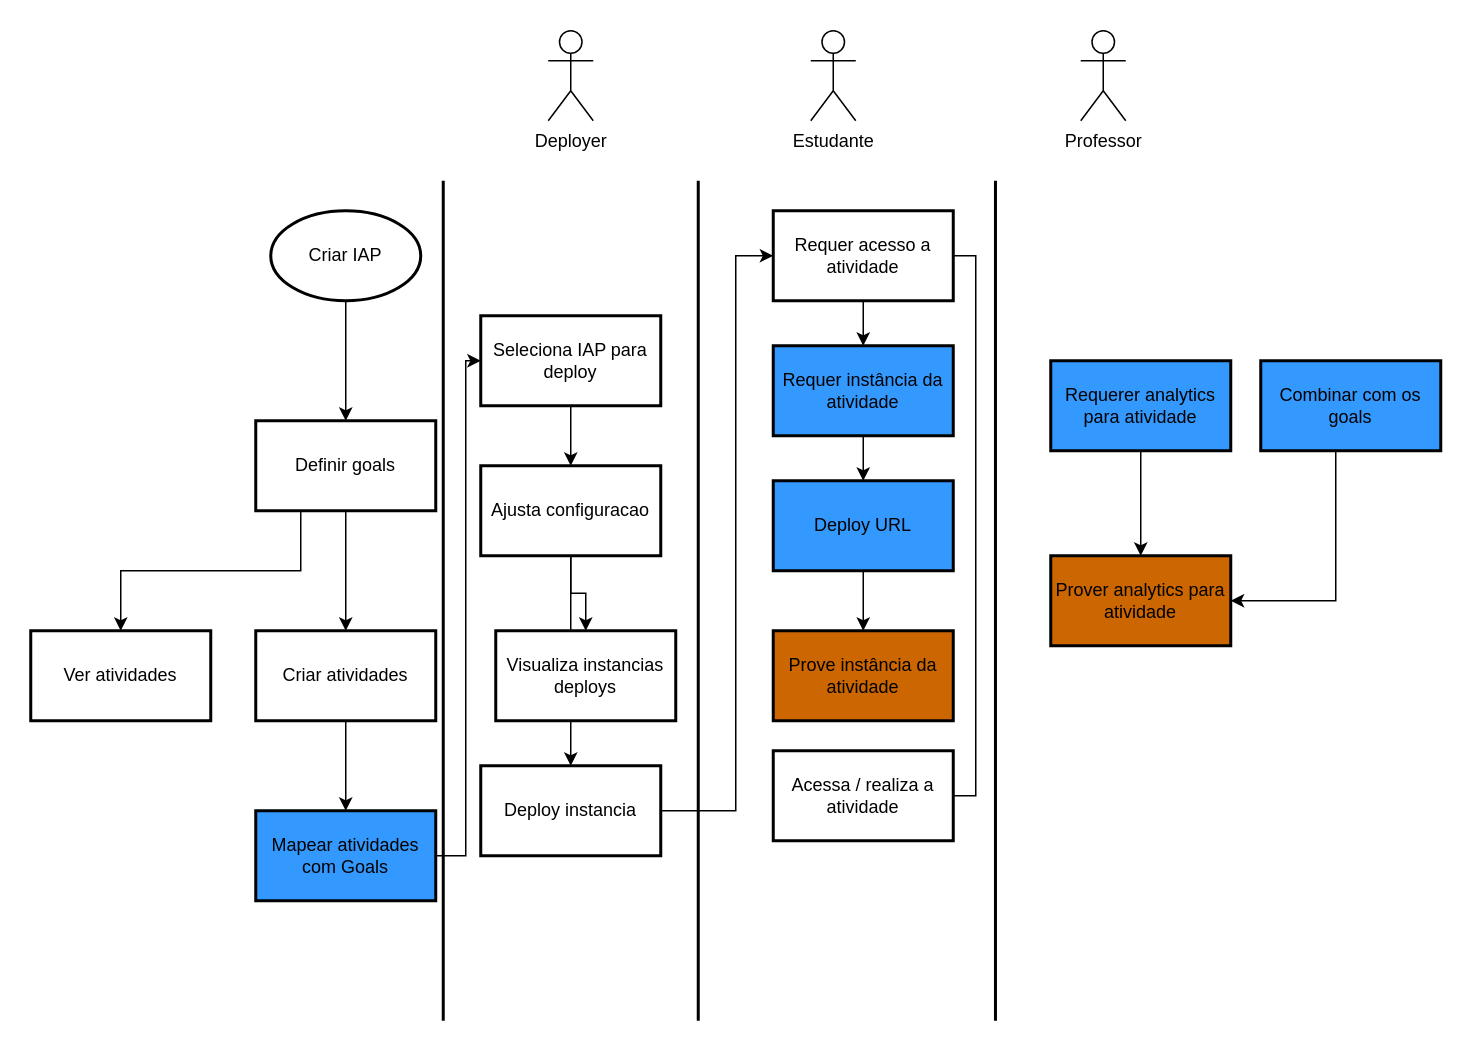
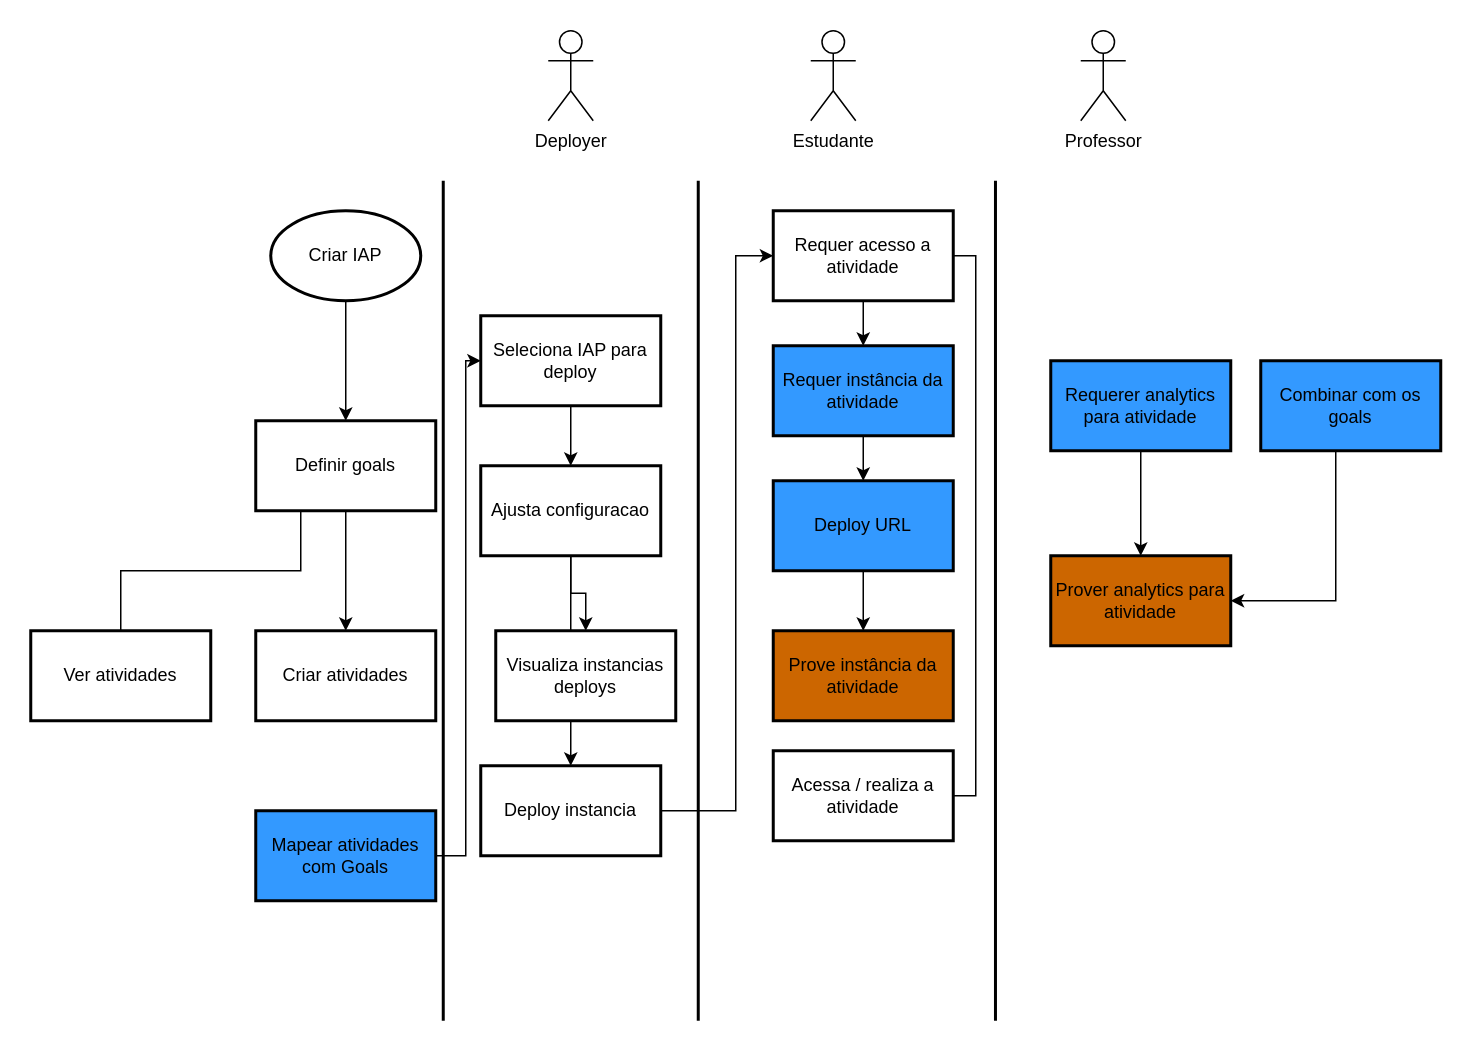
  <mxCell id="0" />
  <mxCell id="1" parent="0" />
  <mxCell id="2" value="" style="line;strokeWidth=2;direction=south;html=1;" parent="1" vertex="1"><mxGeometry x="290" y="120" width="10" height="560" as="geometry" /></mxCell>
  <mxCell id="3" value="" style="line;strokeWidth=2;direction=south;html=1;" parent="1" vertex="1"><mxGeometry x="460" y="120" width="10" height="560" as="geometry" /></mxCell>
  <mxCell id="4" value="" style="line;strokeWidth=2;direction=south;html=1;" parent="1" vertex="1"><mxGeometry x="650" y="120" width="26.3" height="560" as="geometry" /></mxCell>
  <mxCell id="5" value="Deployer" style="shape=umlActor;verticalLabelPosition=bottom;verticalAlign=top;html=1;outlineConnect=0;" parent="1" vertex="1"><mxGeometry x="365" y="20" width="30" height="60" as="geometry" /></mxCell>
  <mxCell id="6" value="Estudante" style="shape=umlActor;verticalLabelPosition=bottom;verticalAlign=top;html=1;outlineConnect=0;" parent="1" vertex="1"><mxGeometry x="540" y="20" width="30" height="60" as="geometry" /></mxCell>
  <mxCell id="7" value="Professor" style="shape=umlActor;verticalLabelPosition=bottom;verticalAlign=top;html=1;outlineConnect=0;" parent="1" vertex="1"><mxGeometry x="720" y="20" width="30" height="60" as="geometry" /></mxCell>
  <mxCell id="8" value="" style="edgeStyle=orthogonalEdgeStyle;rounded=0;orthogonalLoop=1;jettySize=auto;html=1;" parent="1" source="9" target="12" edge="1"><mxGeometry relative="1" as="geometry" /></mxCell>
  <mxCell id="9" value="Criar IAP" style="strokeWidth=2;html=1;shape=mxgraph.flowchart.start_1;whiteSpace=wrap;" parent="1" vertex="1"><mxGeometry x="180" y="140" width="100" height="60" as="geometry" /></mxCell>
  <mxCell id="10" value="" style="edgeStyle=orthogonalEdgeStyle;rounded=0;orthogonalLoop=1;jettySize=auto;html=1;" parent="1" source="12" target="14" edge="1"><mxGeometry relative="1" as="geometry" /></mxCell>
- <mxCell id="11" style="edgeStyle=orthogonalEdgeStyle;rounded=0;orthogonalLoop=1;jettySize=auto;html=1;exitX=0.25;exitY=1;exitDx=0;exitDy=0;entryX=0.5;entryY=0;entryDx=0;entryDy=0;" parent="1" source="12" target="15" edge="1"><mxGeometry relative="1" as="geometry"><mxPoint x="80" y="390" as="targetPoint" /></mxGeometry></mxCell>
+ <mxCell id="11" style="edgeStyle=orthogonalEdgeStyle;rounded=0;orthogonalLoop=1;jettySize=auto;html=1;exitX=0.25;exitY=1;exitDx=0;exitDy=0;entryX=0.5;entryY=0;entryDx=0;entryDy=0;endArrow=none;" parent="1" source="12" target="15" edge="1"><mxGeometry relative="1" as="geometry"><mxPoint x="80" y="390" as="targetPoint" /></mxGeometry></mxCell>
  <mxCell id="12" value="Definir goals" style="whiteSpace=wrap;html=1;strokeWidth=2;" parent="1" vertex="1"><mxGeometry x="170" y="280" width="120" height="60" as="geometry" /></mxCell>
- <mxCell id="13" value="" style="edgeStyle=orthogonalEdgeStyle;rounded=0;orthogonalLoop=1;jettySize=auto;html=1;" parent="1" source="14" target="17" edge="1"><mxGeometry relative="1" as="geometry" /></mxCell>
  <mxCell id="14" value="Criar atividades" style="whiteSpace=wrap;html=1;strokeWidth=2;" parent="1" vertex="1"><mxGeometry x="170" y="420" width="120" height="60" as="geometry" /></mxCell>
  <mxCell id="15" value="Ver atividades" style="whiteSpace=wrap;html=1;strokeWidth=2;" parent="1" vertex="1"><mxGeometry x="20" y="420" width="120" height="60" as="geometry" /></mxCell>
  <mxCell id="16" style="edgeStyle=orthogonalEdgeStyle;rounded=0;orthogonalLoop=1;jettySize=auto;html=1;" parent="1" source="17" target="19" edge="1"><mxGeometry relative="1" as="geometry"><Array as="points"><mxPoint x="310" y="570" /><mxPoint x="310" y="240" /></Array></mxGeometry></mxCell>
  <mxCell id="17" value="Mapear atividades com Goals" style="whiteSpace=wrap;html=1;strokeWidth=2;fillColor=#3399FF;" parent="1" vertex="1"><mxGeometry x="170" y="540" width="120" height="60" as="geometry" /></mxCell>
  <mxCell id="18" value="" style="edgeStyle=orthogonalEdgeStyle;rounded=0;orthogonalLoop=1;jettySize=auto;html=1;" parent="1" source="19" target="22" edge="1"><mxGeometry relative="1" as="geometry" /></mxCell>
  <mxCell id="19" value="Seleciona IAP para deploy" style="whiteSpace=wrap;html=1;strokeWidth=2;" parent="1" vertex="1"><mxGeometry x="320" y="210" width="120" height="60" as="geometry" /></mxCell>
  <mxCell id="20" value="" style="edgeStyle=orthogonalEdgeStyle;rounded=0;orthogonalLoop=1;jettySize=auto;html=1;" parent="1" source="22" target="24" edge="1"><mxGeometry relative="1" as="geometry" /></mxCell>
  <mxCell id="21" style="edgeStyle=orthogonalEdgeStyle;rounded=0;orthogonalLoop=1;jettySize=auto;html=1;entryX=0.5;entryY=0;entryDx=0;entryDy=0;" parent="1" source="22" target="25" edge="1"><mxGeometry relative="1" as="geometry"><mxPoint x="420" y="450" as="targetPoint" /></mxGeometry></mxCell>
  <mxCell id="22" value="Ajusta configuracao" style="whiteSpace=wrap;html=1;strokeWidth=2;" parent="1" vertex="1"><mxGeometry x="320" y="310" width="120" height="60" as="geometry" /></mxCell>
  <mxCell id="23" value="" style="edgeStyle=orthogonalEdgeStyle;rounded=0;orthogonalLoop=1;jettySize=auto;html=1;" parent="1" source="24" target="28" edge="1"><mxGeometry relative="1" as="geometry"><Array as="points"><mxPoint x="490" y="540" /><mxPoint x="490" y="170" /></Array></mxGeometry></mxCell>
  <mxCell id="24" value="Deploy instancia" style="whiteSpace=wrap;html=1;strokeWidth=2;" parent="1" vertex="1"><mxGeometry x="320" y="510" width="120" height="60" as="geometry" /></mxCell>
  <mxCell id="25" value="Visualiza instancias deploys" style="whiteSpace=wrap;html=1;strokeWidth=2;" parent="1" vertex="1"><mxGeometry x="330" y="420" width="120" height="60" as="geometry" /></mxCell>
  <mxCell id="26" value="" style="edgeStyle=orthogonalEdgeStyle;rounded=0;orthogonalLoop=1;jettySize=auto;html=1;" parent="1" source="28" target="30" edge="1"><mxGeometry relative="1" as="geometry" /></mxCell>
  <mxCell id="27" style="edgeStyle=orthogonalEdgeStyle;rounded=0;orthogonalLoop=1;jettySize=auto;html=1;entryX=0;entryY=0.5;entryDx=0;entryDy=0;" parent="1" source="28" target="34" edge="1"><mxGeometry relative="1" as="geometry"><mxPoint x="490" y="530" as="targetPoint" /><Array as="points"><mxPoint x="650" y="170" /><mxPoint x="650" y="530" /></Array></mxGeometry></mxCell>
  <mxCell id="28" value="Requer acesso a atividade" style="whiteSpace=wrap;html=1;strokeWidth=2;" parent="1" vertex="1"><mxGeometry x="515" y="140" width="120" height="60" as="geometry" /></mxCell>
  <mxCell id="29" value="" style="edgeStyle=orthogonalEdgeStyle;rounded=0;orthogonalLoop=1;jettySize=auto;html=1;" parent="1" source="30" target="32" edge="1"><mxGeometry relative="1" as="geometry" /></mxCell>
  <mxCell id="30" value="Requer instância da atividade" style="whiteSpace=wrap;html=1;strokeWidth=2;fillColor=#3399FF;" parent="1" vertex="1"><mxGeometry x="515" y="230" width="120" height="60" as="geometry" /></mxCell>
  <mxCell id="31" value="" style="edgeStyle=orthogonalEdgeStyle;rounded=0;orthogonalLoop=1;jettySize=auto;html=1;" parent="1" source="32" target="33" edge="1"><mxGeometry relative="1" as="geometry" /></mxCell>
  <mxCell id="32" value="Deploy URL" style="whiteSpace=wrap;html=1;fillColor=#3399FF;strokeWidth=2;" parent="1" vertex="1"><mxGeometry x="515" y="320" width="120" height="60" as="geometry" /></mxCell>
  <mxCell id="33" value="Prove instância da atividade" style="whiteSpace=wrap;html=1;fillColor=#CC6600;strokeWidth=2;" parent="1" vertex="1"><mxGeometry x="515" y="420" width="120" height="60" as="geometry" /></mxCell>
  <mxCell id="34" value="Acessa / realiza a atividade" style="whiteSpace=wrap;html=1;strokeWidth=2;" parent="1" vertex="1"><mxGeometry x="515" y="500" width="120" height="60" as="geometry" /></mxCell>
  <mxCell id="35" style="edgeStyle=orthogonalEdgeStyle;rounded=0;orthogonalLoop=1;jettySize=auto;html=1;entryX=0.5;entryY=0;entryDx=0;entryDy=0;" parent="1" source="36" target="39" edge="1"><mxGeometry relative="1" as="geometry" /></mxCell>
  <mxCell id="36" value="Requerer analytics para atividade" style="whiteSpace=wrap;html=1;strokeWidth=2;fillColor=#3399FF;" parent="1" vertex="1"><mxGeometry x="700" y="240" width="120" height="60" as="geometry" /></mxCell>
  <mxCell id="37" style="edgeStyle=orthogonalEdgeStyle;rounded=0;orthogonalLoop=1;jettySize=auto;html=1;entryX=1;entryY=0.5;entryDx=0;entryDy=0;" parent="1" source="38" target="39" edge="1"><mxGeometry relative="1" as="geometry"><Array as="points"><mxPoint x="890" y="400" /></Array></mxGeometry></mxCell>
  <mxCell id="38" value="Combinar com os goals" style="whiteSpace=wrap;html=1;strokeWidth=2;fillColor=#3399FF;" parent="1" vertex="1"><mxGeometry x="840" y="240" width="120" height="60" as="geometry" /></mxCell>
  <mxCell id="39" value="Prover analytics para atividade" style="whiteSpace=wrap;html=1;fillColor=#CC6600;strokeWidth=2;" parent="1" vertex="1"><mxGeometry x="700" y="370" width="120" height="60" as="geometry" /></mxCell>
